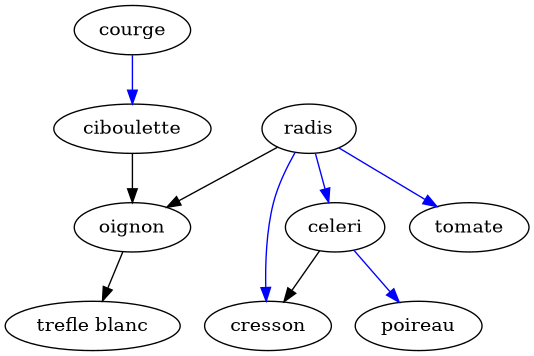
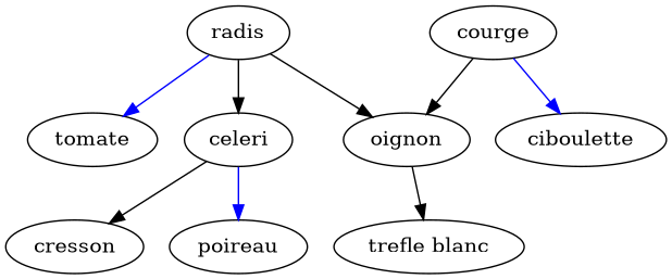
  digraph {
    oignon
    "trefle blanc"
    radis
    celeri
    cresson
    tomate
    poireau
    courge
    ciboulette
    oignon -> "trefle blanc" [color=black]
    radis -> oignon
-   radis -> celeri [color=blue]
-   radis -> cresson [color=blue]
+   radis -> celeri
    radis -> tomate [color=blue]
    celeri -> cresson
    celeri -> poireau [color=blue]
-   ciboulette -> oignon
+   courge -> oignon
    courge -> ciboulette [color=blue]
  }
